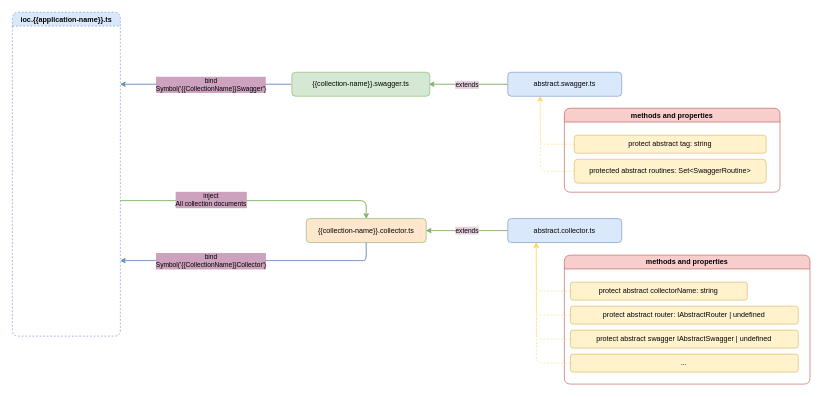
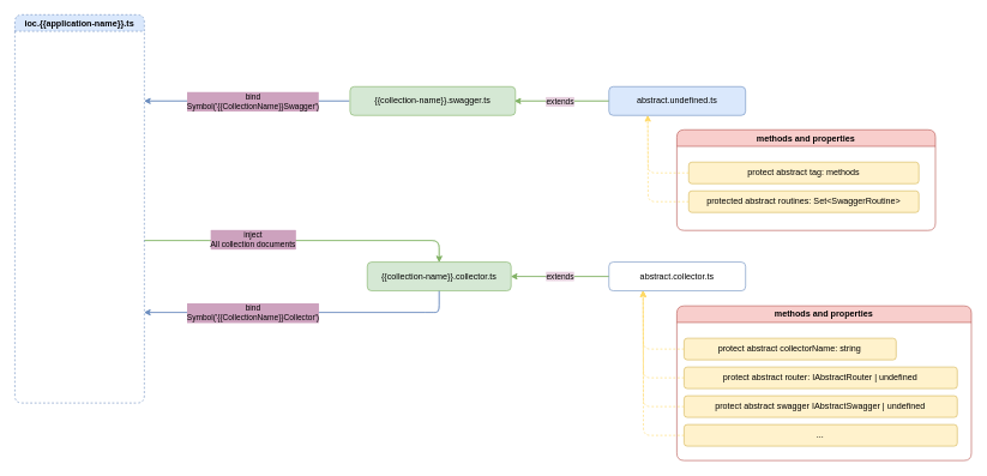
  <mxCell id="0" />
  <mxCell id="1" parent="0" />
  <mxCell id="2" style="edgeStyle=orthogonalEdgeStyle;rounded=1;orthogonalLoop=1;jettySize=auto;html=1;entryX=0.5;entryY=0;entryDx=0;entryDy=0;fillColor=#d5e8d4;strokeColor=#82b366;" edge="1" parent="1" target="6"><mxGeometry relative="1" as="geometry"><mxPoint x="200" y="334" as="sourcePoint" /><Array as="points"><mxPoint x="280" y="333.97" /><mxPoint x="600" y="333.97" /></Array></mxGeometry></mxCell>
  <mxCell id="3" value="inject&lt;br&gt;All collection documents" style="edgeLabel;html=1;align=center;verticalAlign=middle;resizable=0;points=[];labelBackgroundColor=#CDA2BE;" vertex="1" connectable="0" parent="2"><mxGeometry x="-0.187" y="2" relative="1" as="geometry"><mxPoint x="-29" as="offset" /></mxGeometry></mxCell>
  <mxCell id="4" style="edgeStyle=orthogonalEdgeStyle;rounded=1;orthogonalLoop=1;jettySize=auto;html=1;exitX=0.5;exitY=1;exitDx=0;exitDy=0;fillColor=#dae8fc;strokeColor=#6c8ebf;" edge="1" parent="1" source="6"><mxGeometry relative="1" as="geometry"><mxPoint x="200" y="434" as="targetPoint" /><Array as="points"><mxPoint x="600" y="433.97" /><mxPoint x="280" y="433.97" /></Array></mxGeometry></mxCell>
  <mxCell id="5" value="bind&lt;br&gt;Symbol('{{CollectionName}}Collector')" style="edgeLabel;html=1;align=center;verticalAlign=middle;resizable=0;points=[];labelBackgroundColor=#CDA2BE;" vertex="1" connectable="0" parent="4"><mxGeometry x="0.337" y="4" relative="1" as="geometry"><mxPoint x="4" y="-4" as="offset" /></mxGeometry></mxCell>
- <mxCell id="6" value="{{collection-name}}.collector.ts" style="rounded=1;whiteSpace=wrap;html=1;fillColor=#ffe6cc;strokeColor=#82b366;" vertex="1" parent="1"><mxGeometry x="510" y="363.97" width="200" height="40" as="geometry" /></mxCell>
+ <mxCell id="6" value="{{collection-name}}.collector.ts" style="rounded=1;whiteSpace=wrap;html=1;fillColor=#d5e8d4;strokeColor=#82b366;" vertex="1" parent="1"><mxGeometry x="510" y="363.97" width="200" height="40" as="geometry" /></mxCell>
  <mxCell id="7" style="edgeStyle=orthogonalEdgeStyle;rounded=0;orthogonalLoop=1;jettySize=auto;html=1;entryX=1;entryY=0.5;entryDx=0;entryDy=0;fillColor=#d5e8d4;strokeColor=#82b366;" edge="1" parent="1" source="8"><mxGeometry relative="1" as="geometry"><mxPoint x="710" y="383.97" as="targetPoint" /></mxGeometry></mxCell>
- <mxCell id="8" value="abstract.collector.ts" style="rounded=1;whiteSpace=wrap;html=1;fillColor=#dae8fc;strokeColor=#6c8ebf;" vertex="1" parent="1"><mxGeometry x="846" y="363.97" width="190" height="40" as="geometry" /></mxCell>
+ <mxCell id="8" value="abstract.collector.ts" style="rounded=1;whiteSpace=wrap;html=1;fillColor=#ffffff;strokeColor=#6c8ebf;" vertex="1" parent="1"><mxGeometry x="846" y="363.97" width="190" height="40" as="geometry" /></mxCell>
  <mxCell id="9" style="edgeStyle=orthogonalEdgeStyle;rounded=0;orthogonalLoop=1;jettySize=auto;html=1;fillColor=#dae8fc;strokeColor=#6c8ebf;" edge="1" parent="1"><mxGeometry relative="1" as="geometry"><mxPoint x="200" y="140" as="targetPoint" /><mxPoint x="485" y="140" as="sourcePoint" /></mxGeometry></mxCell>
  <mxCell id="10" style="edgeStyle=orthogonalEdgeStyle;rounded=0;orthogonalLoop=1;jettySize=auto;html=1;fillColor=#d5e8d4;strokeColor=#82b366;entryX=1;entryY=0.5;entryDx=0;entryDy=0;" edge="1" parent="1"><mxGeometry relative="1" as="geometry"><mxPoint x="715" y="140" as="targetPoint" /><mxPoint x="846" y="140" as="sourcePoint" /></mxGeometry></mxCell>
  <mxCell id="11" value="extends" style="edgeLabel;html=1;align=center;verticalAlign=middle;resizable=0;points=[];labelBackgroundColor=#E6D0DE;" vertex="1" connectable="0" parent="1"><mxGeometry x="750" y="144" as="geometry"><mxPoint x="27" y="-4" as="offset" /></mxGeometry></mxCell>
- <mxCell id="12" value="abstract.swagger.ts" style="rounded=1;whiteSpace=wrap;html=1;fillColor=#dae8fc;strokeColor=#6c8ebf;" vertex="1" parent="1"><mxGeometry x="846" y="120" width="190" height="40" as="geometry" /></mxCell>
+ <mxCell id="12" value="abstract.undefined.ts" style="rounded=1;whiteSpace=wrap;html=1;fillColor=#dae8fc;strokeColor=#6c8ebf;" vertex="1" parent="1"><mxGeometry x="846" y="120" width="190" height="40" as="geometry" /></mxCell>
  <mxCell id="13" value="methods and properties" style="swimlane;whiteSpace=wrap;html=1;fillColor=#f8cecc;strokeColor=#b85450;rounded=1;" vertex="1" parent="1"><mxGeometry x="940.43" y="424.97" width="409.57" height="215.03" as="geometry" /></mxCell>
  <mxCell id="14" value="protect abstract collectorName: string" style="rounded=1;whiteSpace=wrap;html=1;fillColor=#fff2cc;strokeColor=#d6b656;" vertex="1" parent="13"><mxGeometry x="10" y="45" width="295" height="30" as="geometry" /></mxCell>
  <mxCell id="15" value="protect abstract router: IAbstractRouter | undefined" style="rounded=1;whiteSpace=wrap;html=1;fillColor=#fff2cc;strokeColor=#d6b656;" vertex="1" parent="13"><mxGeometry x="10" y="85" width="380" height="30" as="geometry" /></mxCell>
  <mxCell id="16" value="protect abstract swagger IAbstractSwagger | undefined" style="rounded=1;whiteSpace=wrap;html=1;fillColor=#fff2cc;strokeColor=#d6b656;" vertex="1" parent="13"><mxGeometry x="10" y="125" width="380" height="30" as="geometry" /></mxCell>
  <mxCell id="17" value="..." style="rounded=1;whiteSpace=wrap;html=1;fillColor=#fff2cc;strokeColor=#d6b656;" vertex="1" parent="13"><mxGeometry x="10" y="165.03" width="380" height="30" as="geometry" /></mxCell>
  <mxCell id="18" style="edgeStyle=orthogonalEdgeStyle;rounded=1;orthogonalLoop=1;jettySize=auto;html=1;entryX=0.5;entryY=0;entryDx=0;entryDy=0;fillColor=#d5e8d4;strokeColor=#82b366;" edge="1" parent="1"><mxGeometry relative="1" as="geometry"><mxPoint x="200" y="334" as="sourcePoint" /><Array as="points"><mxPoint x="280" y="333.97" /><mxPoint x="600" y="333.97" /></Array><mxPoint x="610" y="363.97" as="targetPoint" /></mxGeometry></mxCell>
  <mxCell id="19" value="inject&lt;br&gt;All collection documents" style="edgeLabel;html=1;align=center;verticalAlign=middle;resizable=0;points=[];labelBackgroundColor=#CDA2BE;" vertex="1" connectable="0" parent="18"><mxGeometry x="-0.187" y="2" relative="1" as="geometry"><mxPoint x="-29" as="offset" /></mxGeometry></mxCell>
  <mxCell id="20" style="edgeStyle=orthogonalEdgeStyle;rounded=1;orthogonalLoop=1;jettySize=auto;html=1;exitX=0.5;exitY=1;exitDx=0;exitDy=0;fillColor=#dae8fc;strokeColor=#6c8ebf;" edge="1" parent="1"><mxGeometry relative="1" as="geometry"><mxPoint x="200" y="434" as="targetPoint" /><Array as="points"><mxPoint x="600" y="433.97" /><mxPoint x="280" y="433.97" /></Array><mxPoint x="610" y="403.97" as="sourcePoint" /></mxGeometry></mxCell>
  <mxCell id="21" value="bind&lt;br&gt;Symbol('{{CollectionName}}Collector')" style="edgeLabel;html=1;align=center;verticalAlign=middle;resizable=0;points=[];labelBackgroundColor=#CDA2BE;" vertex="1" connectable="0" parent="20"><mxGeometry x="0.337" y="4" relative="1" as="geometry"><mxPoint x="4" y="-4" as="offset" /></mxGeometry></mxCell>
  <mxCell id="22" style="edgeStyle=orthogonalEdgeStyle;rounded=0;orthogonalLoop=1;jettySize=auto;html=1;entryX=1;entryY=0.5;entryDx=0;entryDy=0;fillColor=#d5e8d4;strokeColor=#82b366;" edge="1" parent="1"><mxGeometry relative="1" as="geometry"><mxPoint x="710" y="383.97" as="targetPoint" /><mxPoint x="846" y="383.97" as="sourcePoint" /></mxGeometry></mxCell>
  <mxCell id="23" style="edgeStyle=orthogonalEdgeStyle;rounded=1;orthogonalLoop=1;jettySize=auto;html=1;entryX=0.25;entryY=1;entryDx=0;entryDy=0;exitX=0;exitY=0.5;exitDx=0;exitDy=0;fillColor=#d5e8d4;strokeColor=#FFD966;dashed=1;strokeWidth=1;" edge="1" parent="1" source="14"><mxGeometry relative="1" as="geometry"><mxPoint x="893.5" y="403.97" as="targetPoint" /></mxGeometry></mxCell>
  <mxCell id="24" style="edgeStyle=orthogonalEdgeStyle;rounded=1;orthogonalLoop=1;jettySize=auto;html=1;entryX=0.25;entryY=1;entryDx=0;entryDy=0;exitX=0;exitY=0.5;exitDx=0;exitDy=0;fillColor=#d5e8d4;strokeColor=#FFD966;dashed=1;" edge="1" parent="1" source="15"><mxGeometry relative="1" as="geometry"><mxPoint x="893.5" y="403.97" as="targetPoint" /></mxGeometry></mxCell>
  <mxCell id="25" style="edgeStyle=orthogonalEdgeStyle;rounded=1;orthogonalLoop=1;jettySize=auto;html=1;entryX=0.25;entryY=1;entryDx=0;entryDy=0;exitX=0;exitY=0.5;exitDx=0;exitDy=0;fillColor=#d5e8d4;strokeColor=#FFD966;dashed=1;" edge="1" parent="1" source="16"><mxGeometry relative="1" as="geometry"><mxPoint x="893.5" y="403.97" as="targetPoint" /></mxGeometry></mxCell>
  <mxCell id="26" style="edgeStyle=orthogonalEdgeStyle;rounded=1;orthogonalLoop=1;jettySize=auto;html=1;entryX=0.25;entryY=1;entryDx=0;entryDy=0;exitX=0;exitY=0.5;exitDx=0;exitDy=0;fillColor=#d5e8d4;strokeColor=#FFD966;dashed=1;" edge="1" parent="1" source="17"><mxGeometry relative="1" as="geometry"><mxPoint x="893.5" y="403.97" as="targetPoint" /></mxGeometry></mxCell>
  <mxCell id="27" value="ioc.{{application-name}}.ts" style="swimlane;whiteSpace=wrap;html=1;rounded=1;dashed=1;fillColor=#dae8fc;strokeColor=#6c8ebf;" vertex="1" parent="1"><mxGeometry x="20" y="20" width="180" height="540" as="geometry" /></mxCell>
  <mxCell id="28" style="edgeStyle=orthogonalEdgeStyle;rounded=0;orthogonalLoop=1;jettySize=auto;html=1;fillColor=#dae8fc;strokeColor=#6c8ebf;" edge="1" parent="1"><mxGeometry relative="1" as="geometry"><mxPoint x="200" y="140" as="targetPoint" /><mxPoint x="485" y="140" as="sourcePoint" /></mxGeometry></mxCell>
  <mxCell id="29" value="bind&lt;br&gt;Symbol('{{CollectionName}}Swagger')" style="edgeLabel;html=1;align=center;verticalAlign=middle;resizable=0;points=[];labelBackgroundColor=#CDA2BE;" vertex="1" connectable="0" parent="28"><mxGeometry x="-0.066" relative="1" as="geometry"><mxPoint x="-2" as="offset" /></mxGeometry></mxCell>
  <mxCell id="30" style="edgeStyle=orthogonalEdgeStyle;rounded=0;orthogonalLoop=1;jettySize=auto;html=1;fillColor=#d5e8d4;strokeColor=#82b366;entryX=1;entryY=0.5;entryDx=0;entryDy=0;" edge="1" parent="1"><mxGeometry relative="1" as="geometry"><mxPoint x="715" y="140" as="targetPoint" /><mxPoint x="846" y="140" as="sourcePoint" /></mxGeometry></mxCell>
  <mxCell id="31" value="extends" style="edgeLabel;html=1;align=center;verticalAlign=middle;resizable=0;points=[];labelBackgroundColor=#E6D0DE;" vertex="1" connectable="0" parent="1"><mxGeometry x="750" y="144" as="geometry"><mxPoint x="27" y="-4" as="offset" /></mxGeometry></mxCell>
  <mxCell id="32" value="{{collection-name}}.swagger.ts" style="rounded=1;whiteSpace=wrap;html=1;fillColor=#d5e8d4;strokeColor=#82b366;" vertex="1" parent="1"><mxGeometry x="486" y="120" width="230" height="40" as="geometry" /></mxCell>
- <mxCell id="33" value="protect abstract tag: string" style="rounded=1;whiteSpace=wrap;html=1;fillColor=#fff2cc;strokeColor=#d6b656;" vertex="1" parent="1"><mxGeometry x="956.93" y="225" width="320" height="30" as="geometry" /></mxCell>
- <mxCell id="34" value="protected abstract routines: Set&amp;lt;SwaggerRoutine&amp;gt;" style="rounded=1;whiteSpace=wrap;html=1;fillColor=#fff2cc;strokeColor=#d6b656;" vertex="1" parent="1"><mxGeometry x="956.93" y="265" width="320" height="40" as="geometry" /></mxCell>
+ <mxCell id="33" value="protect abstract tag: methods" style="rounded=1;whiteSpace=wrap;html=1;fillColor=#fff2cc;strokeColor=#d6b656;" vertex="1" parent="1"><mxGeometry x="956.93" y="225" width="320" height="30" as="geometry" /></mxCell>
+ <mxCell id="34" value="protected abstract routines: Set&amp;lt;SwaggerRoutine&amp;gt;" style="rounded=1;whiteSpace=wrap;html=1;fillColor=#fff2cc;strokeColor=#d6b656;" vertex="1" parent="1"><mxGeometry x="956.93" y="265" width="320" height="30" as="geometry" /></mxCell>
  <mxCell id="35" style="edgeStyle=orthogonalEdgeStyle;rounded=1;sketch=0;jumpStyle=none;orthogonalLoop=1;jettySize=auto;html=1;entryX=0.25;entryY=1;entryDx=0;entryDy=0;shadow=0;dashed=1;strokeWidth=1;exitX=0;exitY=0.5;exitDx=0;exitDy=0;fillColor=#fff2cc;strokeColor=#FFD966;labelBackgroundColor=#FFF2CC;" edge="1" parent="1" source="33"><mxGeometry relative="1" as="geometry"><mxPoint x="900" y="160" as="targetPoint" /></mxGeometry></mxCell>
  <mxCell id="36" style="edgeStyle=orthogonalEdgeStyle;rounded=1;sketch=0;jumpStyle=none;orthogonalLoop=1;jettySize=auto;html=1;entryX=0.25;entryY=1;entryDx=0;entryDy=0;shadow=0;dashed=1;strokeWidth=1;exitX=0;exitY=0.5;exitDx=0;exitDy=0;fillColor=#d5e8d4;strokeColor=#FFD966;labelBackgroundColor=#FFD966;" edge="1" parent="1" source="34"><mxGeometry relative="1" as="geometry"><mxPoint x="900" y="160" as="targetPoint" /></mxGeometry></mxCell>
  <mxCell id="37" value="methods and properties" style="swimlane;whiteSpace=wrap;html=1;fillColor=#f8cecc;strokeColor=#b85450;rounded=1;" vertex="1" parent="1"><mxGeometry x="940.43" y="180" width="359.57" height="140" as="geometry" /></mxCell>
  <mxCell id="38" value="extends" style="edgeLabel;html=1;align=center;verticalAlign=middle;resizable=0;points=[];labelBackgroundColor=#E6D0DE;" vertex="1" connectable="0" parent="1"><mxGeometry x="750" y="387" as="geometry"><mxPoint x="27" y="-4" as="offset" /></mxGeometry></mxCell>
